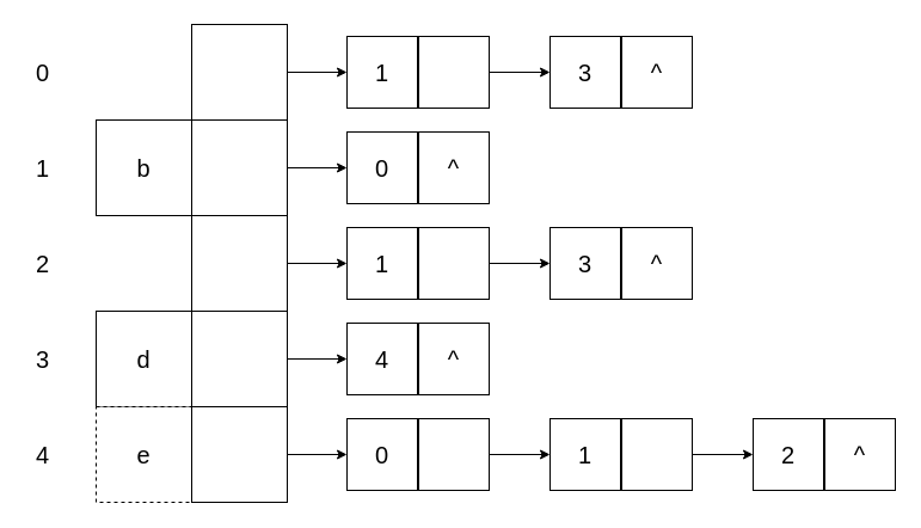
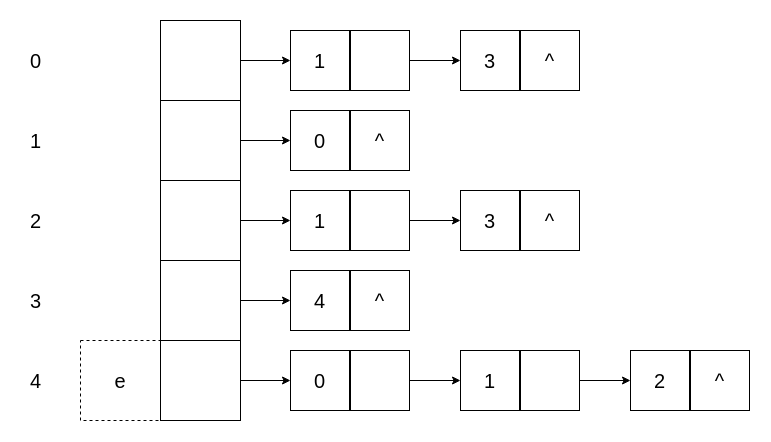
  <mxCell id="0" />
  <mxCell id="1" parent="0" />
  <mxCell id="2" value="" style="group;fontSize=20;" vertex="1" connectable="0" parent="1"><mxGeometry x="80" y="20" width="160" height="80" as="geometry" /></mxCell>
  <mxCell id="3" value="" style="whiteSpace=wrap;html=1;aspect=fixed;movable=1;resizable=1;rotatable=1;deletable=1;editable=1;connectable=1;fontSize=20;" vertex="1" parent="2"><mxGeometry x="80" width="80" height="80" as="geometry" /></mxCell>
  <mxCell id="4" value="" style="group;fontSize=20;" vertex="1" connectable="0" parent="1"><mxGeometry x="80" y="100" width="160" height="80" as="geometry" /></mxCell>
- <mxCell id="5" value="b" style="whiteSpace=wrap;html=1;aspect=fixed;movable=1;resizable=1;rotatable=1;deletable=1;editable=1;connectable=1;fontSize=20;" vertex="1" parent="4"><mxGeometry width="80" height="80" as="geometry" /></mxCell>
  <mxCell id="6" value="" style="whiteSpace=wrap;html=1;aspect=fixed;movable=1;resizable=1;rotatable=1;deletable=1;editable=1;connectable=1;fontSize=20;" vertex="1" parent="4"><mxGeometry x="80" width="80" height="80" as="geometry" /></mxCell>
  <mxCell id="7" value="" style="group;fontSize=20;" vertex="1" connectable="0" parent="1"><mxGeometry x="80" y="180" width="160" height="80" as="geometry" /></mxCell>
  <mxCell id="8" value="" style="whiteSpace=wrap;html=1;aspect=fixed;movable=1;resizable=1;rotatable=1;deletable=1;editable=1;connectable=1;fontSize=20;" vertex="1" parent="7"><mxGeometry x="80" width="80" height="80" as="geometry" /></mxCell>
  <mxCell id="9" value="" style="group;fontSize=20;" vertex="1" connectable="0" parent="1"><mxGeometry x="80" y="260" width="160" height="80" as="geometry" /></mxCell>
- <mxCell id="10" value="d" style="whiteSpace=wrap;html=1;aspect=fixed;movable=1;resizable=1;rotatable=1;deletable=1;editable=1;connectable=1;fontSize=20;" vertex="1" parent="9"><mxGeometry width="80" height="80" as="geometry" /></mxCell>
  <mxCell id="11" value="" style="whiteSpace=wrap;html=1;aspect=fixed;movable=1;resizable=1;rotatable=1;deletable=1;editable=1;connectable=1;fontSize=20;" vertex="1" parent="9"><mxGeometry x="80" width="80" height="80" as="geometry" /></mxCell>
  <mxCell id="12" value="" style="group;fontSize=20;" vertex="1" connectable="0" parent="1"><mxGeometry x="80" y="340" width="160" height="80" as="geometry" /></mxCell>
  <mxCell id="13" value="e" style="whiteSpace=wrap;html=1;aspect=fixed;movable=1;resizable=1;rotatable=1;deletable=1;editable=1;connectable=1;fontSize=20;dashed=1;" vertex="1" parent="12"><mxGeometry width="80" height="80" as="geometry" /></mxCell>
  <mxCell id="14" value="" style="whiteSpace=wrap;html=1;aspect=fixed;movable=1;resizable=1;rotatable=1;deletable=1;editable=1;connectable=1;fontSize=20;" vertex="1" parent="12"><mxGeometry x="80" width="80" height="80" as="geometry" /></mxCell>
  <mxCell id="15" value="0" style="text;html=1;align=center;verticalAlign=middle;resizable=0;points=[];autosize=1;strokeColor=none;fillColor=none;fontSize=20;" vertex="1" parent="1"><mxGeometry x="20" y="40" width="30" height="40" as="geometry" /></mxCell>
  <mxCell id="16" value="1" style="text;html=1;align=center;verticalAlign=middle;resizable=0;points=[];autosize=1;strokeColor=none;fillColor=none;fontSize=20;" vertex="1" parent="1"><mxGeometry x="20" y="120" width="30" height="40" as="geometry" /></mxCell>
  <mxCell id="17" value="2" style="text;html=1;align=center;verticalAlign=middle;resizable=0;points=[];autosize=1;strokeColor=none;fillColor=none;fontSize=20;" vertex="1" parent="1"><mxGeometry x="20" y="200" width="30" height="40" as="geometry" /></mxCell>
  <mxCell id="18" value="3" style="text;html=1;align=center;verticalAlign=middle;resizable=0;points=[];autosize=1;strokeColor=none;fillColor=none;fontSize=20;" vertex="1" parent="1"><mxGeometry x="20" y="280" width="30" height="40" as="geometry" /></mxCell>
  <mxCell id="19" value="4" style="text;html=1;align=center;verticalAlign=middle;resizable=0;points=[];autosize=1;strokeColor=none;fillColor=none;fontSize=20;" vertex="1" parent="1"><mxGeometry x="20" y="360" width="30" height="40" as="geometry" /></mxCell>
  <mxCell id="20" value="" style="group;fontSize=20;" vertex="1" connectable="0" parent="1"><mxGeometry x="290" y="30" width="119" height="60" as="geometry" /></mxCell>
  <mxCell id="21" value="1" style="whiteSpace=wrap;html=1;aspect=fixed;movable=1;resizable=1;rotatable=1;deletable=1;editable=1;connectable=1;fontSize=20;" vertex="1" parent="20"><mxGeometry width="59" height="60" as="geometry" /></mxCell>
  <mxCell id="22" value="" style="whiteSpace=wrap;html=1;aspect=fixed;movable=1;resizable=1;rotatable=1;deletable=1;editable=1;connectable=1;fontSize=20;" vertex="1" parent="20"><mxGeometry x="60" width="59" height="60" as="geometry" /></mxCell>
  <mxCell id="23" value="" style="group;fontSize=20;" vertex="1" connectable="0" parent="1"><mxGeometry x="460" y="30" width="119" height="60" as="geometry" /></mxCell>
  <mxCell id="24" value="3" style="whiteSpace=wrap;html=1;aspect=fixed;movable=1;resizable=1;rotatable=1;deletable=1;editable=1;connectable=1;fontSize=20;" vertex="1" parent="23"><mxGeometry width="59" height="60" as="geometry" /></mxCell>
  <mxCell id="25" value="^" style="whiteSpace=wrap;html=1;aspect=fixed;movable=1;resizable=1;rotatable=1;deletable=1;editable=1;connectable=1;fontSize=20;" vertex="1" parent="23"><mxGeometry x="60" width="59" height="60" as="geometry" /></mxCell>
  <mxCell id="26" style="edgeStyle=none;html=1;exitX=1;exitY=0.5;exitDx=0;exitDy=0;entryX=0;entryY=0.5;entryDx=0;entryDy=0;fontSize=20;" edge="1" parent="1" source="3" target="21"><mxGeometry relative="1" as="geometry" /></mxCell>
  <mxCell id="27" style="edgeStyle=none;html=1;exitX=1;exitY=0.5;exitDx=0;exitDy=0;entryX=0;entryY=0.5;entryDx=0;entryDy=0;fontSize=20;" edge="1" parent="1" source="22" target="24"><mxGeometry relative="1" as="geometry" /></mxCell>
  <mxCell id="28" value="" style="group;fontSize=20;" vertex="1" connectable="0" parent="1"><mxGeometry x="290" y="110" width="119" height="60" as="geometry" /></mxCell>
  <mxCell id="29" value="0" style="whiteSpace=wrap;html=1;aspect=fixed;movable=1;resizable=1;rotatable=1;deletable=1;editable=1;connectable=1;fontSize=20;" vertex="1" parent="28"><mxGeometry width="59" height="60" as="geometry" /></mxCell>
  <mxCell id="30" value="^" style="whiteSpace=wrap;html=1;aspect=fixed;movable=1;resizable=1;rotatable=1;deletable=1;editable=1;connectable=1;fontSize=20;" vertex="1" parent="28"><mxGeometry x="60" width="59" height="60" as="geometry" /></mxCell>
  <mxCell id="31" style="edgeStyle=none;html=1;exitX=1;exitY=0.5;exitDx=0;exitDy=0;fontSize=20;" edge="1" parent="1" source="6" target="29"><mxGeometry relative="1" as="geometry" /></mxCell>
  <mxCell id="32" value="" style="group;fontSize=20;" vertex="1" connectable="0" parent="1"><mxGeometry x="460" y="190" width="119" height="60" as="geometry" /></mxCell>
  <mxCell id="33" value="3" style="whiteSpace=wrap;html=1;aspect=fixed;movable=1;resizable=1;rotatable=1;deletable=1;editable=1;connectable=1;fontSize=20;" vertex="1" parent="32"><mxGeometry width="59" height="60" as="geometry" /></mxCell>
  <mxCell id="34" value="^" style="whiteSpace=wrap;html=1;aspect=fixed;movable=1;resizable=1;rotatable=1;deletable=1;editable=1;connectable=1;fontSize=20;" vertex="1" parent="32"><mxGeometry x="60" width="59" height="60" as="geometry" /></mxCell>
  <mxCell id="35" value="" style="group;fontSize=20;" vertex="1" connectable="0" parent="1"><mxGeometry x="290" y="190" width="119" height="60" as="geometry" /></mxCell>
  <mxCell id="36" value="1" style="whiteSpace=wrap;html=1;aspect=fixed;movable=1;resizable=1;rotatable=1;deletable=1;editable=1;connectable=1;fontSize=20;" vertex="1" parent="35"><mxGeometry width="59" height="60" as="geometry" /></mxCell>
  <mxCell id="37" value="" style="whiteSpace=wrap;html=1;aspect=fixed;movable=1;resizable=1;rotatable=1;deletable=1;editable=1;connectable=1;fontSize=20;" vertex="1" parent="35"><mxGeometry x="60" width="59" height="60" as="geometry" /></mxCell>
  <mxCell id="38" style="edgeStyle=none;html=1;exitX=1;exitY=0.5;exitDx=0;exitDy=0;entryX=0;entryY=0.5;entryDx=0;entryDy=0;fontSize=20;" edge="1" parent="1" source="8" target="36"><mxGeometry relative="1" as="geometry" /></mxCell>
  <mxCell id="39" style="edgeStyle=none;html=1;exitX=1;exitY=0.5;exitDx=0;exitDy=0;entryX=0;entryY=0.5;entryDx=0;entryDy=0;fontSize=20;" edge="1" parent="1" source="37" target="33"><mxGeometry relative="1" as="geometry" /></mxCell>
  <mxCell id="40" value="" style="group;fontSize=20;" vertex="1" connectable="0" parent="1"><mxGeometry x="290" y="270" width="119" height="60" as="geometry" /></mxCell>
  <mxCell id="41" value="4" style="whiteSpace=wrap;html=1;aspect=fixed;movable=1;resizable=1;rotatable=1;deletable=1;editable=1;connectable=1;fontSize=20;" vertex="1" parent="40"><mxGeometry width="59" height="60" as="geometry" /></mxCell>
  <mxCell id="42" value="^" style="whiteSpace=wrap;html=1;aspect=fixed;movable=1;resizable=1;rotatable=1;deletable=1;editable=1;connectable=1;fontSize=20;" vertex="1" parent="40"><mxGeometry x="60" width="59" height="60" as="geometry" /></mxCell>
  <mxCell id="43" style="edgeStyle=none;html=1;exitX=1;exitY=0.5;exitDx=0;exitDy=0;entryX=0;entryY=0.5;entryDx=0;entryDy=0;fontSize=20;" edge="1" parent="1" source="11" target="41"><mxGeometry relative="1" as="geometry" /></mxCell>
  <mxCell id="44" value="" style="group;fontSize=20;" vertex="1" connectable="0" parent="1"><mxGeometry x="630" y="350" width="119" height="60" as="geometry" /></mxCell>
  <mxCell id="45" value="2" style="whiteSpace=wrap;html=1;aspect=fixed;movable=1;resizable=1;rotatable=1;deletable=1;editable=1;connectable=1;fontSize=20;" vertex="1" parent="44"><mxGeometry width="59" height="60" as="geometry" /></mxCell>
  <mxCell id="46" value="^" style="whiteSpace=wrap;html=1;aspect=fixed;movable=1;resizable=1;rotatable=1;deletable=1;editable=1;connectable=1;fontSize=20;" vertex="1" parent="44"><mxGeometry x="60" width="59" height="60" as="geometry" /></mxCell>
  <mxCell id="47" value="" style="group;fontSize=20;" vertex="1" connectable="0" parent="1"><mxGeometry x="460" y="350" width="119" height="60" as="geometry" /></mxCell>
  <mxCell id="48" value="1" style="whiteSpace=wrap;html=1;aspect=fixed;movable=1;resizable=1;rotatable=1;deletable=1;editable=1;connectable=1;fontSize=20;" vertex="1" parent="47"><mxGeometry width="59" height="60" as="geometry" /></mxCell>
  <mxCell id="49" value="" style="whiteSpace=wrap;html=1;aspect=fixed;movable=1;resizable=1;rotatable=1;deletable=1;editable=1;connectable=1;fontSize=20;" vertex="1" parent="47"><mxGeometry x="60" width="59" height="60" as="geometry" /></mxCell>
  <mxCell id="50" value="" style="group;fontSize=20;" vertex="1" connectable="0" parent="1"><mxGeometry x="290" y="350" width="119" height="60" as="geometry" /></mxCell>
  <mxCell id="51" value="0" style="whiteSpace=wrap;html=1;aspect=fixed;movable=1;resizable=1;rotatable=1;deletable=1;editable=1;connectable=1;fontSize=20;" vertex="1" parent="50"><mxGeometry width="59" height="60" as="geometry" /></mxCell>
  <mxCell id="52" value="" style="whiteSpace=wrap;html=1;aspect=fixed;movable=1;resizable=1;rotatable=1;deletable=1;editable=1;connectable=1;fontSize=20;" vertex="1" parent="50"><mxGeometry x="60" width="59" height="60" as="geometry" /></mxCell>
  <mxCell id="53" style="edgeStyle=none;html=1;exitX=1;exitY=0.5;exitDx=0;exitDy=0;entryX=0;entryY=0.5;entryDx=0;entryDy=0;fontSize=20;" edge="1" parent="1" source="14" target="51"><mxGeometry relative="1" as="geometry" /></mxCell>
  <mxCell id="54" style="edgeStyle=none;html=1;exitX=1;exitY=0.5;exitDx=0;exitDy=0;entryX=0;entryY=0.5;entryDx=0;entryDy=0;fontSize=20;" edge="1" parent="1" source="52" target="48"><mxGeometry relative="1" as="geometry" /></mxCell>
  <mxCell id="55" style="edgeStyle=none;html=1;exitX=1;exitY=0.5;exitDx=0;exitDy=0;entryX=0;entryY=0.5;entryDx=0;entryDy=0;fontSize=20;" edge="1" parent="1" source="49" target="45"><mxGeometry relative="1" as="geometry" /></mxCell>
